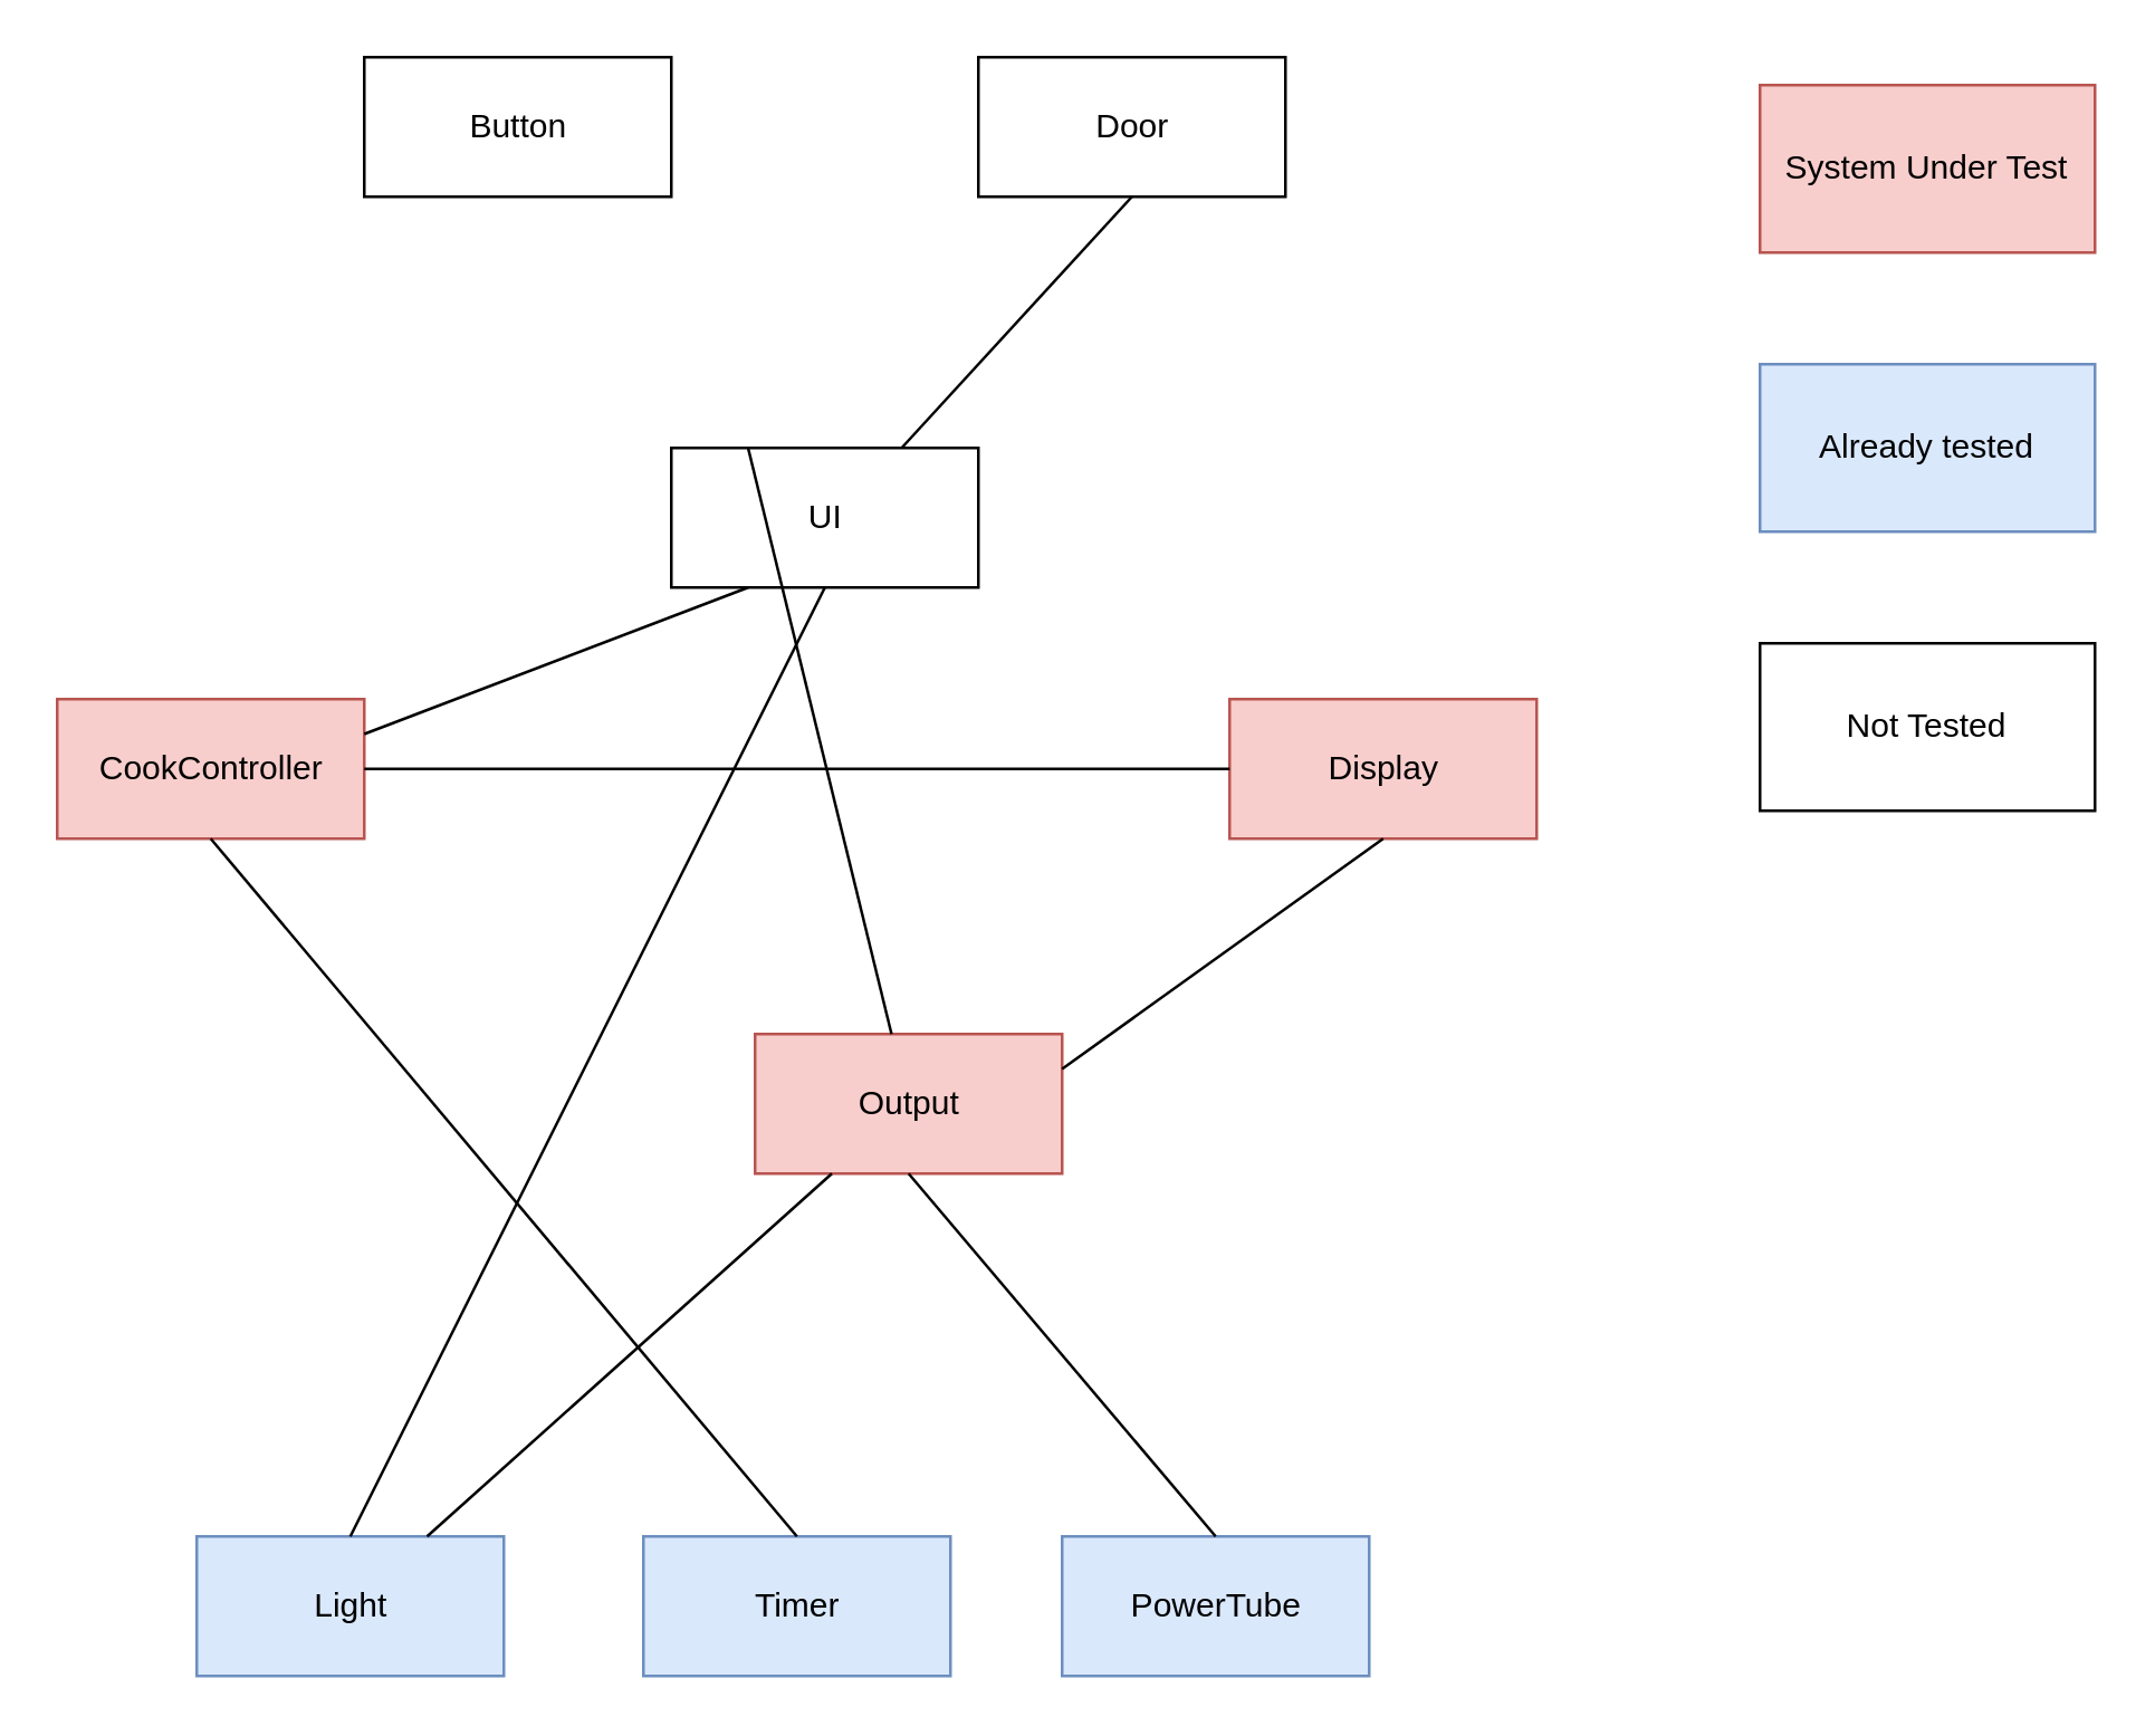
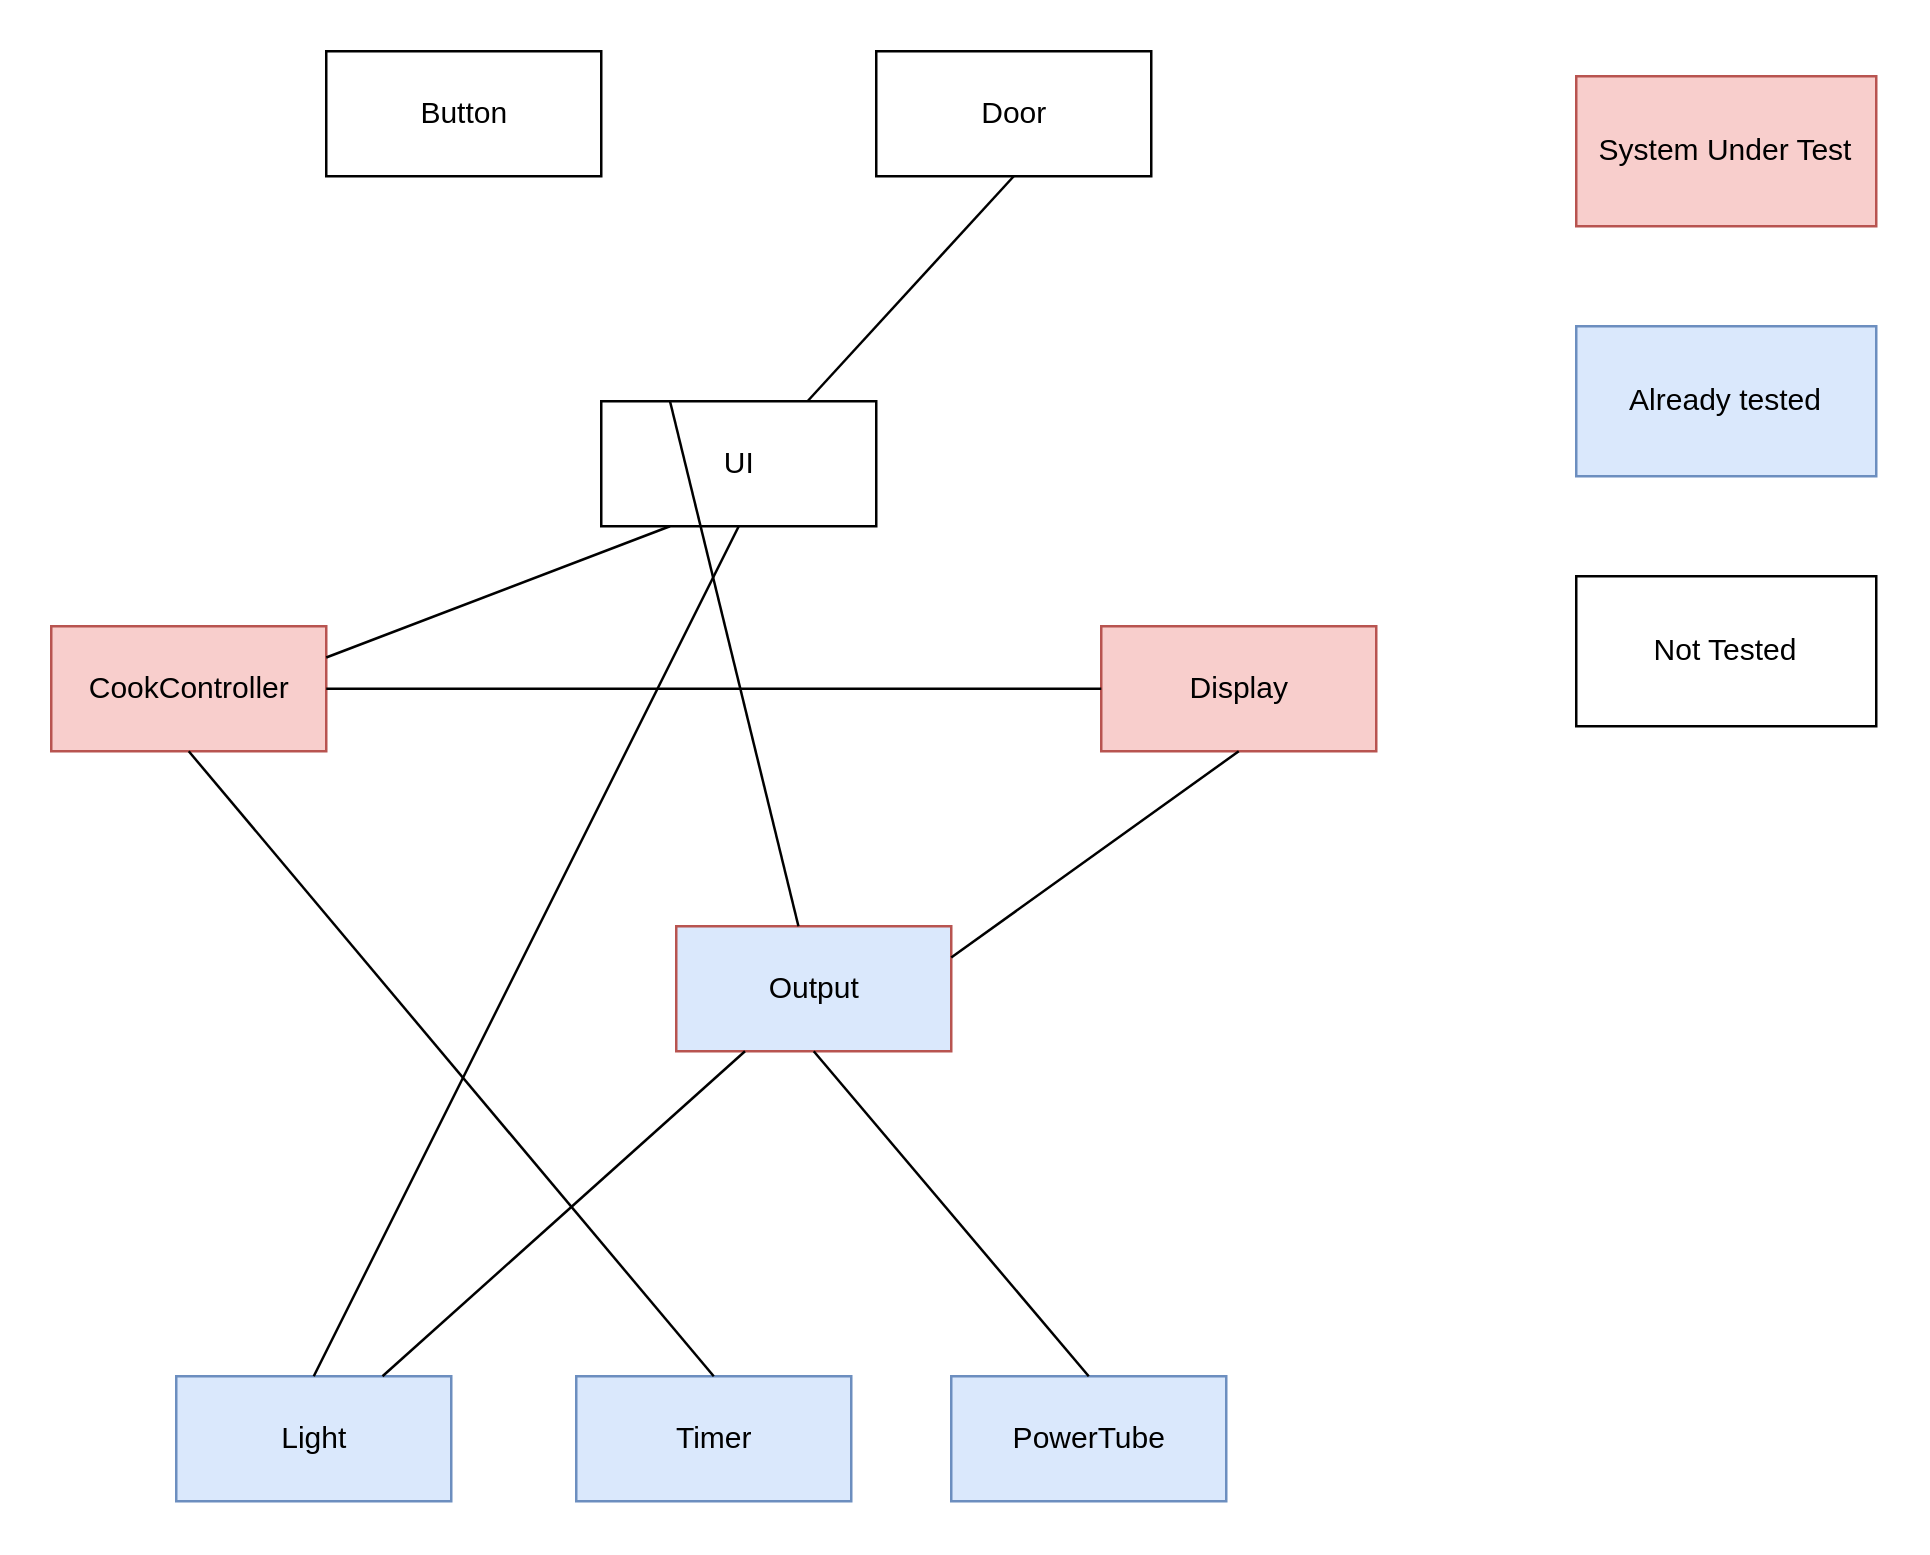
  <mxCell id="0" />
  <mxCell id="1" parent="0" />
  <mxCell id="2" value="PowerTube" style="html=1;fillColor=#dae8fc;strokeColor=#6c8ebf;" vertex="1" parent="1"><mxGeometry x="380" y="550" width="110" height="50" as="geometry" /></mxCell>
  <mxCell id="3" value="CookController" style="html=1;fillColor=#f8cecc;strokeColor=#b85450;" vertex="1" parent="1"><mxGeometry x="20" y="250" width="110" height="50" as="geometry" /></mxCell>
  <mxCell id="4" value="Timer" style="html=1;fillColor=#dae8fc;strokeColor=#6c8ebf;" vertex="1" parent="1"><mxGeometry x="230" y="550" width="110" height="50" as="geometry" /></mxCell>
  <mxCell id="5" value="Light" style="html=1;fillColor=#dae8fc;strokeColor=#6c8ebf;" vertex="1" parent="1"><mxGeometry x="70" y="550" width="110" height="50" as="geometry" /></mxCell>
  <mxCell id="6" value="UI" style="html=1;" vertex="1" parent="1"><mxGeometry x="240" y="160" width="110" height="50" as="geometry" /></mxCell>
  <mxCell id="7" value="Display" style="html=1;fillColor=#f8cecc;strokeColor=#b85450;" vertex="1" parent="1"><mxGeometry x="440" y="250" width="110" height="50" as="geometry" /></mxCell>
  <mxCell id="8" value="Button" style="html=1;" vertex="1" parent="1"><mxGeometry x="130" y="20" width="110" height="50" as="geometry" /></mxCell>
  <mxCell id="9" value="Door" style="html=1;" vertex="1" parent="1"><mxGeometry x="350" y="20" width="110" height="50" as="geometry" /></mxCell>
  <mxCell id="10" value="" style="endArrow=none;html=1;entryX=0.5;entryY=1;entryDx=0;entryDy=0;exitX=0.5;exitY=0;exitDx=0;exitDy=0;" edge="1" parent="1" source="5" target="6"><mxGeometry width="50" height="50" relative="1" as="geometry"><mxPoint x="295" y="310" as="sourcePoint" /><mxPoint x="193" y="400" as="targetPoint" /></mxGeometry></mxCell>
  <mxCell id="11" value="" style="endArrow=none;html=1;entryX=0.25;entryY=1;entryDx=0;entryDy=0;exitX=1;exitY=0.25;exitDx=0;exitDy=0;" edge="1" parent="1" source="3" target="6"><mxGeometry width="50" height="50" relative="1" as="geometry"><mxPoint x="308" y="480" as="sourcePoint" /><mxPoint x="203" y="410" as="targetPoint" /></mxGeometry></mxCell>
  <mxCell id="12" value="" style="endArrow=none;html=1;entryX=0.5;entryY=1;entryDx=0;entryDy=0;exitX=0.5;exitY=0;exitDx=0;exitDy=0;" edge="1" parent="1" source="4" target="3"><mxGeometry width="50" height="50" relative="1" as="geometry"><mxPoint x="-40" y="560" as="sourcePoint" /><mxPoint x="10" y="510" as="targetPoint" /></mxGeometry></mxCell>
- <mxCell id="13" value="Output" style="html=1;fillColor=#f8cecc;strokeColor=#b85450;" vertex="1" parent="1"><mxGeometry x="270" y="370" width="110" height="50" as="geometry" /></mxCell>
+ <mxCell id="13" value="Output" style="html=1;fillColor=#dae8fc;strokeColor=#b85450;" vertex="1" parent="1"><mxGeometry x="270" y="370" width="110" height="50" as="geometry" /></mxCell>
  <mxCell id="14" value="" style="endArrow=none;html=1;entryX=0.5;entryY=1;entryDx=0;entryDy=0;exitX=0.5;exitY=0;exitDx=0;exitDy=0;" edge="1" parent="1" source="2" target="13"><mxGeometry width="50" height="50" relative="1" as="geometry"><mxPoint x="135" y="460" as="sourcePoint" /><mxPoint x="305" y="200" as="targetPoint" /></mxGeometry></mxCell>
  <mxCell id="15" value="" style="endArrow=none;html=1;entryX=0;entryY=0.5;entryDx=0;entryDy=0;exitX=1;exitY=0.5;exitDx=0;exitDy=0;" edge="1" parent="1" source="3" target="7"><mxGeometry width="50" height="50" relative="1" as="geometry"><mxPoint x="140" y="510" as="sourcePoint" /><mxPoint x="310" y="200" as="targetPoint" /></mxGeometry></mxCell>
  <mxCell id="16" value="" style="endArrow=none;html=1;entryX=0.25;entryY=1;entryDx=0;entryDy=0;exitX=0.75;exitY=0;exitDx=0;exitDy=0;" edge="1" parent="1" source="5" target="13"><mxGeometry width="50" height="50" relative="1" as="geometry"><mxPoint x="445" y="460" as="sourcePoint" /><mxPoint x="335" y="360" as="targetPoint" /></mxGeometry></mxCell>
  <mxCell id="17" value="" style="endArrow=none;html=1;entryX=0.5;entryY=1;entryDx=0;entryDy=0;exitX=1;exitY=0.25;exitDx=0;exitDy=0;" edge="1" parent="1" source="13" target="7"><mxGeometry width="50" height="50" relative="1" as="geometry"><mxPoint x="135" y="460" as="sourcePoint" /><mxPoint x="305" y="150" as="targetPoint" /></mxGeometry></mxCell>
  <mxCell id="18" value="" style="endArrow=none;html=1;exitX=0.25;exitY=0;exitDx=0;exitDy=0;" edge="1" parent="1" source="6" target="13"><mxGeometry width="50" height="50" relative="1" as="geometry"><mxPoint x="140" y="273" as="sourcePoint" /><mxPoint x="278" y="220" as="targetPoint" /></mxGeometry></mxCell>
  <mxCell id="19" value="" style="endArrow=none;html=1;entryX=0.5;entryY=1;entryDx=0;entryDy=0;exitX=0.75;exitY=0;exitDx=0;exitDy=0;" edge="1" parent="1" source="6" target="9"><mxGeometry width="50" height="50" relative="1" as="geometry"><mxPoint x="278" y="170" as="sourcePoint" /><mxPoint x="195" y="80" as="targetPoint" /></mxGeometry></mxCell>
  <mxCell id="20" value="System Under Test" style="rounded=0;whiteSpace=wrap;html=1;fillColor=#f8cecc;strokeColor=#b85450;" vertex="1" parent="1"><mxGeometry x="630" y="30" width="120" height="60" as="geometry" /></mxCell>
  <mxCell id="21" value="Already tested" style="rounded=0;whiteSpace=wrap;html=1;fillColor=#dae8fc;strokeColor=#6c8ebf;" vertex="1" parent="1"><mxGeometry x="630" y="130" width="120" height="60" as="geometry" /></mxCell>
  <mxCell id="22" value="Not Tested" style="rounded=0;whiteSpace=wrap;html=1;" vertex="1" parent="1"><mxGeometry x="630" y="230" width="120" height="60" as="geometry" /></mxCell>
